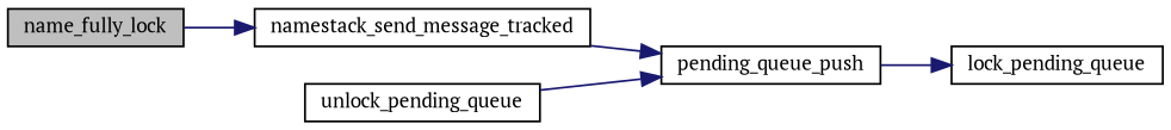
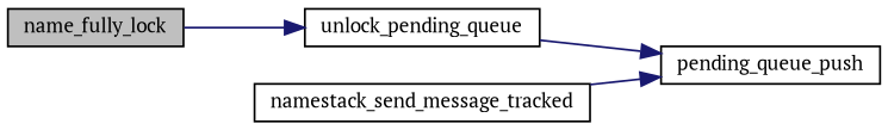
  digraph {
    fontname="PT Serif"
    rankdir=LR
    node [color=black fillcolor=white fontname="PT Serif" fontsize=10 shape=record style=filled]
    edge [color=midnightblue fontname="PT Serif" fontsize=10 labelfontname=FreeSans labelfontsize=10 style=solid]
    n1 [fillcolor=grey75 fontcolor=black height=0.2 label=name_fully_lock width=0.4]
    n2 [height=0.2 label=namestack_send_message_tracked width=0.4]
    n3 [height=0.2 label=pending_queue_push width=0.4]
-   n4 [height=0.2 label=lock_pending_queue width=0.4]
    n5 [height=0.2 label=unlock_pending_queue width=0.4]
-   n1 -> n2
+   n1 -> n5
    n2 -> n3
-   n3 -> n4
    n5 -> n3
  }
